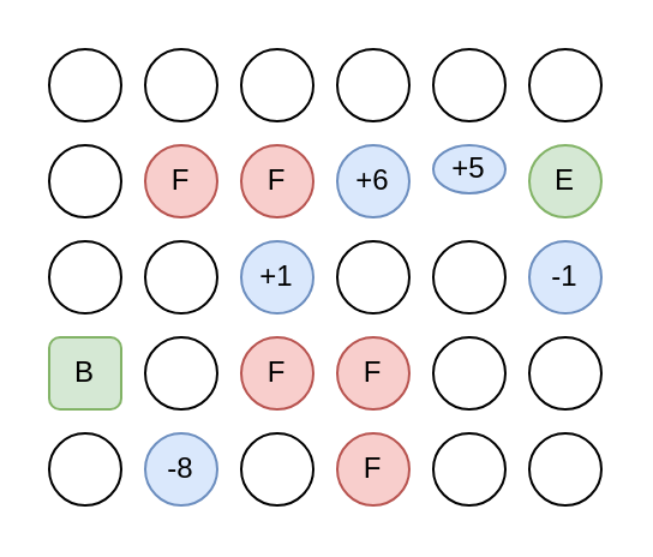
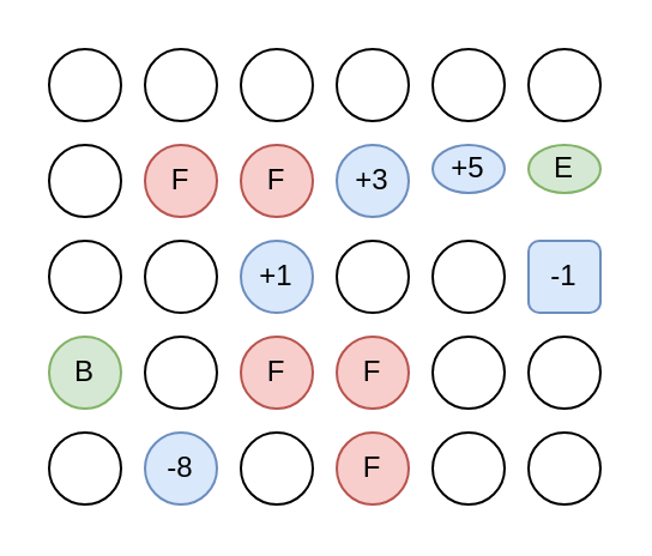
  <mxCell id="0" />
  <mxCell id="1" parent="0" />
  <mxCell id="2" value="" style="ellipse;whiteSpace=wrap;html=1;aspect=fixed;labelBackgroundColor=none;rounded=0;" parent="1" vertex="1"><mxGeometry x="20" y="20" width="30" height="30" as="geometry" /></mxCell>
  <mxCell id="3" value="" style="ellipse;whiteSpace=wrap;html=1;aspect=fixed;labelBackgroundColor=none;rounded=0;" parent="1" vertex="1"><mxGeometry x="60" y="20" width="30" height="30" as="geometry" /></mxCell>
  <mxCell id="4" value="" style="ellipse;whiteSpace=wrap;html=1;aspect=fixed;labelBackgroundColor=none;rounded=0;" parent="1" vertex="1"><mxGeometry x="100" y="20" width="30" height="30" as="geometry" /></mxCell>
  <mxCell id="5" value="" style="ellipse;whiteSpace=wrap;html=1;aspect=fixed;labelBackgroundColor=none;rounded=0;" parent="1" vertex="1"><mxGeometry x="20" y="60" width="30" height="30" as="geometry" /></mxCell>
  <mxCell id="6" value="" style="ellipse;whiteSpace=wrap;html=1;aspect=fixed;labelBackgroundColor=none;rounded=0;" parent="1" vertex="1"><mxGeometry x="20" y="100" width="30" height="30" as="geometry" /></mxCell>
  <mxCell id="7" value="F" style="ellipse;whiteSpace=wrap;html=1;aspect=fixed;labelBackgroundColor=none;rounded=0;fillColor=#f8cecc;strokeColor=#b85450;" parent="1" vertex="1"><mxGeometry x="60" y="60" width="30" height="30" as="geometry" /></mxCell>
  <mxCell id="8" value="F" style="ellipse;whiteSpace=wrap;html=1;aspect=fixed;labelBackgroundColor=none;rounded=0;fillColor=#f8cecc;strokeColor=#b85450;" parent="1" vertex="1"><mxGeometry x="100" y="60" width="30" height="30" as="geometry" /></mxCell>
  <mxCell id="9" value="" style="ellipse;whiteSpace=wrap;html=1;aspect=fixed;labelBackgroundColor=none;rounded=0;" parent="1" vertex="1"><mxGeometry x="60" y="100" width="30" height="30" as="geometry" /></mxCell>
  <mxCell id="10" value="+1" style="ellipse;whiteSpace=wrap;html=1;aspect=fixed;labelBackgroundColor=none;rounded=0;fillColor=#dae8fc;strokeColor=#6c8ebf;" parent="1" vertex="1"><mxGeometry x="100" y="100" width="30" height="30" as="geometry" /></mxCell>
  <mxCell id="11" value="" style="ellipse;whiteSpace=wrap;html=1;aspect=fixed;labelBackgroundColor=none;rounded=0;" parent="1" vertex="1"><mxGeometry x="140" y="20" width="30" height="30" as="geometry" /></mxCell>
  <mxCell id="12" value="" style="ellipse;whiteSpace=wrap;html=1;aspect=fixed;labelBackgroundColor=none;rounded=0;" parent="1" vertex="1"><mxGeometry x="180" y="20" width="30" height="30" as="geometry" /></mxCell>
  <mxCell id="13" value="" style="ellipse;whiteSpace=wrap;html=1;aspect=fixed;labelBackgroundColor=none;rounded=0;" parent="1" vertex="1"><mxGeometry x="220" y="20" width="30" height="30" as="geometry" /></mxCell>
- <mxCell id="14" value="+6" style="ellipse;whiteSpace=wrap;html=1;aspect=fixed;labelBackgroundColor=none;rounded=0;fillColor=#dae8fc;strokeColor=#6c8ebf;" parent="1" vertex="1"><mxGeometry x="140" y="60" width="30" height="30" as="geometry" /></mxCell>
+ <mxCell id="14" value="+3" style="ellipse;whiteSpace=wrap;html=1;aspect=fixed;labelBackgroundColor=none;rounded=0;fillColor=#dae8fc;strokeColor=#6c8ebf;" parent="1" vertex="1"><mxGeometry x="140" y="60" width="30" height="30" as="geometry" /></mxCell>
  <mxCell id="15" value="+5" style="ellipse;whiteSpace=wrap;html=1;aspect=fixed;labelBackgroundColor=none;rounded=0;fillColor=#dae8fc;strokeColor=#6c8ebf;" parent="1" vertex="1"><mxGeometry x="180" y="60" width="30" height="20" as="geometry" /></mxCell>
  <mxCell id="16" value="" style="ellipse;whiteSpace=wrap;html=1;aspect=fixed;labelBackgroundColor=none;rounded=0;" parent="1" vertex="1"><mxGeometry x="140" y="100" width="30" height="30" as="geometry" /></mxCell>
  <mxCell id="17" value="" style="ellipse;whiteSpace=wrap;html=1;aspect=fixed;labelBackgroundColor=none;rounded=0;" parent="1" vertex="1"><mxGeometry x="180" y="100" width="30" height="30" as="geometry" /></mxCell>
- <mxCell id="18" value="E" style="ellipse;whiteSpace=wrap;html=1;aspect=fixed;labelBackgroundColor=none;rounded=0;fillColor=#d5e8d4;strokeColor=#82b366;" parent="1" vertex="1"><mxGeometry x="220" y="60" width="30" height="30" as="geometry" /></mxCell>
- <mxCell id="19" value="-1" style="ellipse;whiteSpace=wrap;html=1;aspect=fixed;labelBackgroundColor=none;rounded=0;fillColor=#dae8fc;strokeColor=#6c8ebf;" parent="1" vertex="1"><mxGeometry x="220" y="100" width="30" height="30" as="geometry" /></mxCell>
- <mxCell id="20" value="B" style="whiteSpace=wrap;html=1;aspect=fixed;labelBackgroundColor=none;fillColor=#d5e8d4;strokeColor=#82b366;rounded=1;" parent="1" vertex="1"><mxGeometry x="20" y="140" width="30" height="30" as="geometry" /></mxCell>
+ <mxCell id="18" value="E" style="ellipse;whiteSpace=wrap;html=1;aspect=fixed;labelBackgroundColor=none;rounded=0;fillColor=#d5e8d4;strokeColor=#82b366;" parent="1" vertex="1"><mxGeometry x="220" y="60" width="30" height="20" as="geometry" /></mxCell>
+ <mxCell id="19" value="-1" style="whiteSpace=wrap;html=1;aspect=fixed;labelBackgroundColor=none;fillColor=#dae8fc;strokeColor=#6c8ebf;rounded=1;" parent="1" vertex="1"><mxGeometry x="220" y="100" width="30" height="30" as="geometry" /></mxCell>
+ <mxCell id="20" value="B" style="ellipse;whiteSpace=wrap;html=1;aspect=fixed;labelBackgroundColor=none;rounded=0;fillColor=#d5e8d4;strokeColor=#82b366;" parent="1" vertex="1"><mxGeometry x="20" y="140" width="30" height="30" as="geometry" /></mxCell>
  <mxCell id="21" value="" style="ellipse;whiteSpace=wrap;html=1;aspect=fixed;labelBackgroundColor=none;rounded=0;" parent="1" vertex="1"><mxGeometry x="20" y="180" width="30" height="30" as="geometry" /></mxCell>
  <mxCell id="22" value="" style="ellipse;whiteSpace=wrap;html=1;aspect=fixed;labelBackgroundColor=none;rounded=0;" parent="1" vertex="1"><mxGeometry x="60" y="140" width="30" height="30" as="geometry" /></mxCell>
  <mxCell id="23" value="-8" style="ellipse;whiteSpace=wrap;html=1;aspect=fixed;labelBackgroundColor=none;rounded=0;fillColor=#dae8fc;strokeColor=#6c8ebf;" parent="1" vertex="1"><mxGeometry x="60" y="180" width="30" height="30" as="geometry" /></mxCell>
  <mxCell id="24" value="F" style="ellipse;whiteSpace=wrap;html=1;aspect=fixed;labelBackgroundColor=none;rounded=0;fillColor=#f8cecc;strokeColor=#b85450;" parent="1" vertex="1"><mxGeometry x="100" y="140" width="30" height="30" as="geometry" /></mxCell>
  <mxCell id="25" value="" style="ellipse;whiteSpace=wrap;html=1;aspect=fixed;labelBackgroundColor=none;rounded=0;" parent="1" vertex="1"><mxGeometry x="100" y="180" width="30" height="30" as="geometry" /></mxCell>
  <mxCell id="26" value="F" style="ellipse;whiteSpace=wrap;html=1;aspect=fixed;labelBackgroundColor=none;rounded=0;fillColor=#f8cecc;strokeColor=#b85450;" parent="1" vertex="1"><mxGeometry x="140" y="140" width="30" height="30" as="geometry" /></mxCell>
  <mxCell id="27" value="" style="ellipse;whiteSpace=wrap;html=1;aspect=fixed;labelBackgroundColor=none;rounded=0;" parent="1" vertex="1"><mxGeometry x="180" y="140" width="30" height="30" as="geometry" /></mxCell>
  <mxCell id="28" value="F" style="ellipse;whiteSpace=wrap;html=1;aspect=fixed;labelBackgroundColor=none;rounded=0;fillColor=#f8cecc;strokeColor=#b85450;" parent="1" vertex="1"><mxGeometry x="140" y="180" width="30" height="30" as="geometry" /></mxCell>
  <mxCell id="29" value="" style="ellipse;whiteSpace=wrap;html=1;aspect=fixed;labelBackgroundColor=none;rounded=0;" parent="1" vertex="1"><mxGeometry x="180" y="180" width="30" height="30" as="geometry" /></mxCell>
  <mxCell id="30" value="" style="ellipse;whiteSpace=wrap;html=1;aspect=fixed;labelBackgroundColor=none;rounded=0;" parent="1" vertex="1"><mxGeometry x="220" y="140" width="30" height="30" as="geometry" /></mxCell>
  <mxCell id="31" value="" style="ellipse;whiteSpace=wrap;html=1;aspect=fixed;labelBackgroundColor=none;rounded=0;" parent="1" vertex="1"><mxGeometry x="220" y="180" width="30" height="30" as="geometry" /></mxCell>
